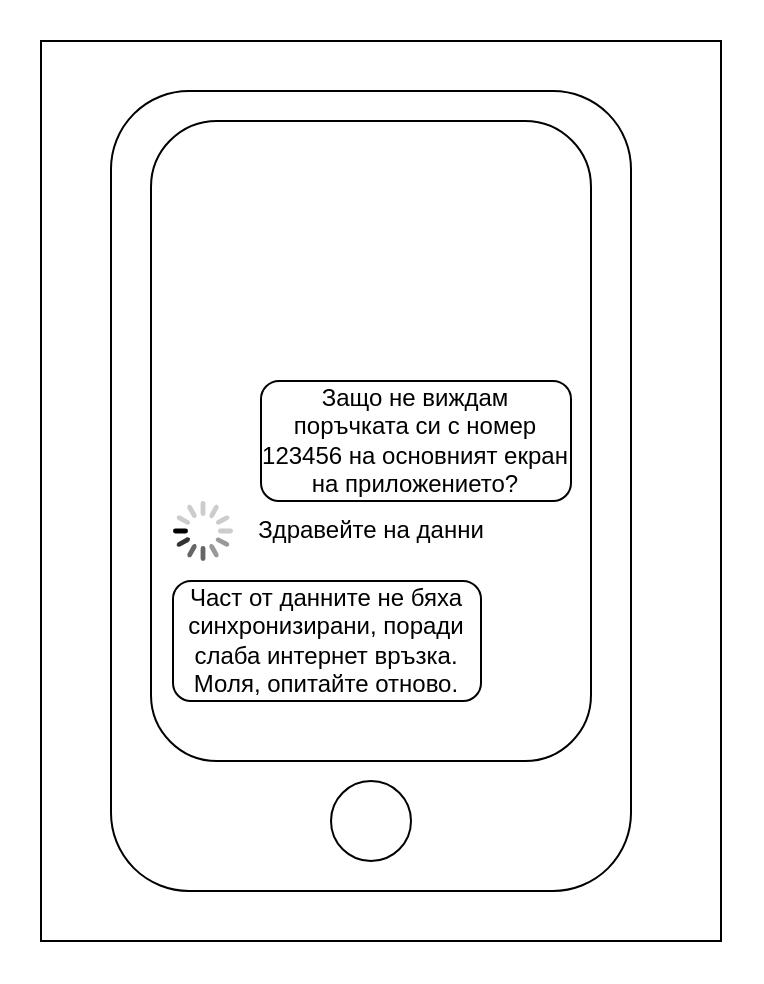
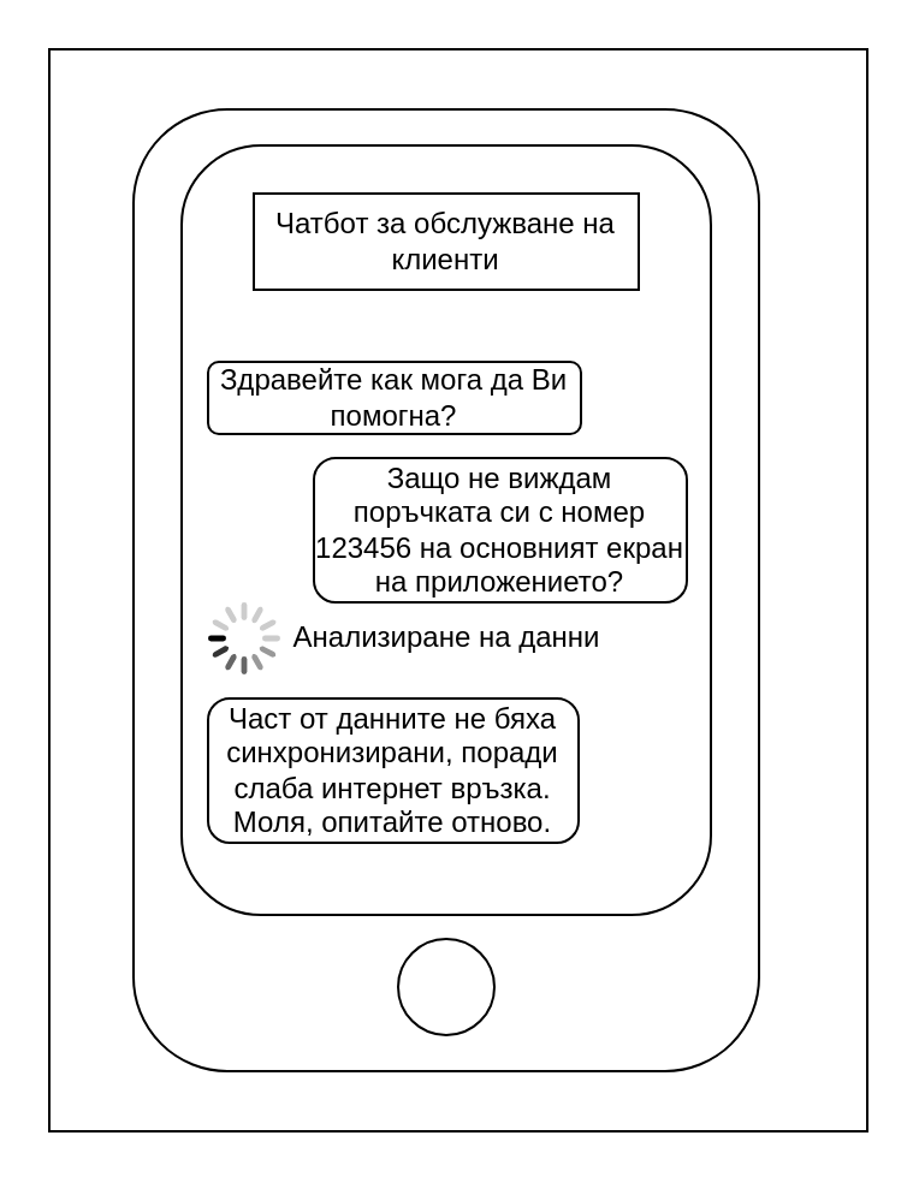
  <mxCell id="0" />
  <mxCell id="1" parent="0" />
  <mxCell id="2" value="" style="rounded=0;whiteSpace=wrap;html=1;" parent="1" vertex="1"><mxGeometry x="20" y="20" width="340" height="450" as="geometry" /></mxCell>
  <mxCell id="3" value="" style="rounded=1;whiteSpace=wrap;html=1;" parent="1" vertex="1"><mxGeometry x="55" y="45" width="260" height="400" as="geometry" /></mxCell>
  <mxCell id="4" value="" style="rounded=1;whiteSpace=wrap;html=1;" parent="1" vertex="1"><mxGeometry x="75" y="60" width="220" height="320" as="geometry" /></mxCell>
+ <mxCell id="5" value="Чатбот за обслужване на клиенти" style="rounded=0;whiteSpace=wrap;html=1;" parent="1" vertex="1"><mxGeometry x="105" y="80" width="160" height="40" as="geometry" /></mxCell>
  <mxCell id="6" value="" style="ellipse;whiteSpace=wrap;html=1;aspect=fixed;" parent="1" vertex="1"><mxGeometry x="165" y="390" width="40" height="40" as="geometry" /></mxCell>
+ <mxCell id="7" value="Здравейте как мога да Ви помогна?" style="rounded=1;whiteSpace=wrap;html=1;" vertex="1" parent="1"><mxGeometry x="86" y="150" width="155" height="30" as="geometry" /></mxCell>
  <mxCell id="8" value="Защо не виждам поръчката си с номер 123456 на основният екран на приложението?" style="rounded=1;whiteSpace=wrap;html=1;" vertex="1" parent="1"><mxGeometry x="130" y="190" width="155" height="60" as="geometry" /></mxCell>
  <mxCell id="9" value="" style="html=1;verticalLabelPosition=bottom;labelBackgroundColor=#ffffff;verticalAlign=top;shadow=0;dashed=0;strokeWidth=2;shape=mxgraph.ios7.misc.loading_circle;" vertex="1" parent="1"><mxGeometry x="86" y="250" width="30" height="30" as="geometry" /></mxCell>
  <mxCell id="10" value="Част от данните не бяха синхронизирани, поради слаба интернет връзка. Моля, опитайте отново." style="rounded=1;whiteSpace=wrap;html=1;" vertex="1" parent="1"><mxGeometry x="86" y="290" width="154" height="60" as="geometry" /></mxCell>
- <mxCell id="11" value="Здравейте на данни" style="text;html=1;align=center;verticalAlign=middle;whiteSpace=wrap;rounded=0;" vertex="1" parent="1"><mxGeometry x="112.5" y="250" width="145" height="30" as="geometry" /></mxCell>
+ <mxCell id="11" value="Анализиране на данни" style="text;html=1;align=center;verticalAlign=middle;whiteSpace=wrap;rounded=0;" vertex="1" parent="1"><mxGeometry x="112.5" y="250" width="145" height="30" as="geometry" /></mxCell>
